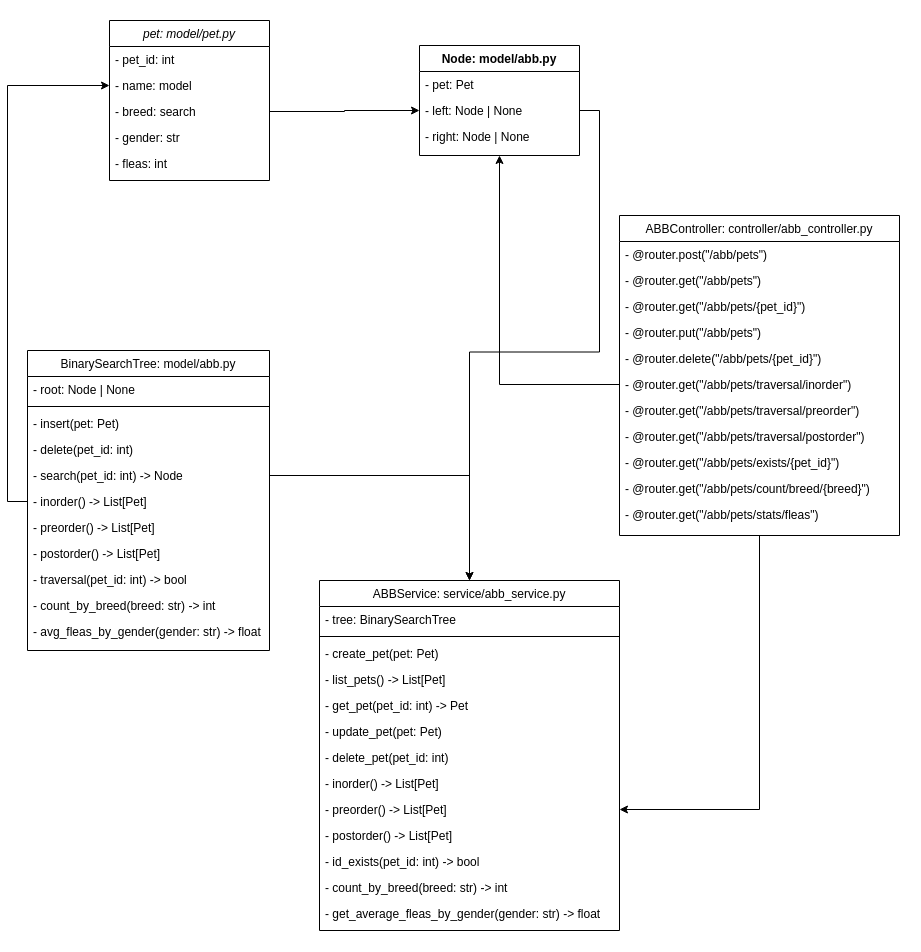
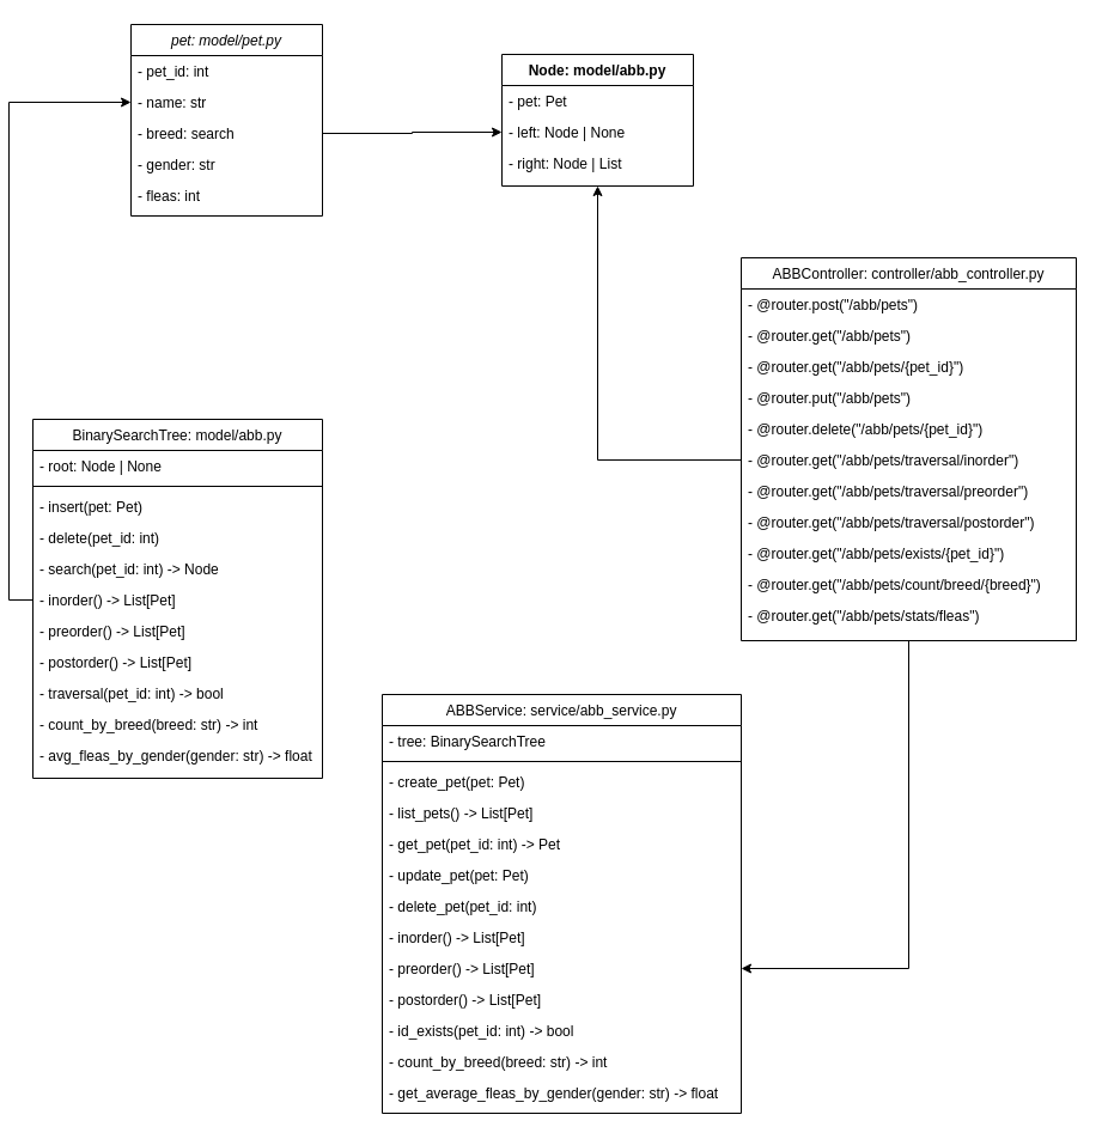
  <mxCell id="0" />
  <mxCell id="1" parent="0" />
  <mxCell id="2" value="pet: model/pet.py" style="swimlane;fontStyle=2;align=center;verticalAlign=top;childLayout=stackLayout;horizontal=1;startSize=26;horizontalStack=0;resizeParent=1;resizeLast=0;collapsible=1;marginBottom=0;rounded=0;shadow=0;strokeWidth=1;" parent="1" vertex="1"><mxGeometry x="102" y="20" width="160" height="160" as="geometry"><mxRectangle x="230" y="140" width="160" height="26" as="alternateBounds" /></mxGeometry></mxCell>
  <mxCell id="3" value="- pet_id: int" style="text;align=left;verticalAlign=top;spacingLeft=4;spacingRight=4;overflow=hidden;rotatable=0;points=[[0,0.5],[1,0.5]];portConstraint=eastwest;" parent="2" vertex="1"><mxGeometry y="26" width="160" height="26" as="geometry" /></mxCell>
- <mxCell id="4" value="- name: model&#10;&#10;&#10;&#10;" style="text;align=left;verticalAlign=top;spacingLeft=4;spacingRight=4;overflow=hidden;rotatable=0;points=[[0,0.5],[1,0.5]];portConstraint=eastwest;rounded=0;shadow=0;html=0;" parent="2" vertex="1"><mxGeometry y="52" width="160" height="26" as="geometry" /></mxCell>
+ <mxCell id="4" value="- name: str&#10;&#10;&#10;&#10;" style="text;align=left;verticalAlign=top;spacingLeft=4;spacingRight=4;overflow=hidden;rotatable=0;points=[[0,0.5],[1,0.5]];portConstraint=eastwest;rounded=0;shadow=0;html=0;" parent="2" vertex="1"><mxGeometry y="52" width="160" height="26" as="geometry" /></mxCell>
  <mxCell id="5" value="- breed: search&#10;&#10;&#10;&#10;" style="text;align=left;verticalAlign=top;spacingLeft=4;spacingRight=4;overflow=hidden;rotatable=0;points=[[0,0.5],[1,0.5]];portConstraint=eastwest;rounded=0;shadow=0;html=0;" parent="2" vertex="1"><mxGeometry y="78" width="160" height="26" as="geometry" /></mxCell>
  <mxCell id="6" value="- gender: str&#10;&#10;&#10;&#10;&#10;&#10;&#10;&#10;" style="text;align=left;verticalAlign=top;spacingLeft=4;spacingRight=4;overflow=hidden;rotatable=0;points=[[0,0.5],[1,0.5]];portConstraint=eastwest;rounded=0;shadow=0;html=0;" vertex="1" parent="2"><mxGeometry y="104" width="160" height="26" as="geometry" /></mxCell>
  <mxCell id="7" value="- fleas: int&#10;&#10;&#10;&#10;" style="text;align=left;verticalAlign=top;spacingLeft=4;spacingRight=4;overflow=hidden;rotatable=0;points=[[0,0.5],[1,0.5]];portConstraint=eastwest;rounded=0;shadow=0;html=0;" vertex="1" parent="2"><mxGeometry y="130" width="160" height="30" as="geometry" /></mxCell>
  <mxCell id="8" value="Node: model/abb.py" style="swimlane;fontStyle=1;align=center;verticalAlign=top;childLayout=stackLayout;horizontal=1;startSize=26;horizontalStack=0;resizeParent=1;resizeLast=0;collapsible=1;marginBottom=0;rounded=0;shadow=0;strokeWidth=1;" parent="1" vertex="1"><mxGeometry x="412" y="45" width="160" height="110" as="geometry"><mxRectangle x="340" y="380" width="170" height="26" as="alternateBounds" /></mxGeometry></mxCell>
  <mxCell id="9" value="- pet: Pet" style="text;align=left;verticalAlign=top;spacingLeft=4;spacingRight=4;overflow=hidden;rotatable=0;points=[[0,0.5],[1,0.5]];portConstraint=eastwest;" parent="8" vertex="1"><mxGeometry y="26" width="160" height="26" as="geometry" /></mxCell>
  <mxCell id="10" value="- left: Node | None" style="text;align=left;verticalAlign=top;spacingLeft=4;spacingRight=4;overflow=hidden;rotatable=0;points=[[0,0.5],[1,0.5]];portConstraint=eastwest;" vertex="1" parent="8"><mxGeometry y="52" width="160" height="26" as="geometry" /></mxCell>
- <mxCell id="11" value="- right: Node | None&#10;&#10;&#10;&#10;" style="text;align=left;verticalAlign=top;spacingLeft=4;spacingRight=4;overflow=hidden;rotatable=0;points=[[0,0.5],[1,0.5]];portConstraint=eastwest;" vertex="1" parent="8"><mxGeometry y="78" width="160" height="26" as="geometry" /></mxCell>
+ <mxCell id="11" value="- right: Node | List&#10;&#10;&#10;&#10;" style="text;align=left;verticalAlign=top;spacingLeft=4;spacingRight=4;overflow=hidden;rotatable=0;points=[[0,0.5],[1,0.5]];portConstraint=eastwest;" vertex="1" parent="8"><mxGeometry y="78" width="160" height="26" as="geometry" /></mxCell>
  <mxCell id="12" value="BinarySearchTree: model/abb.py&#10;" style="swimlane;fontStyle=0;align=center;verticalAlign=top;childLayout=stackLayout;horizontal=1;startSize=26;horizontalStack=0;resizeParent=1;resizeLast=0;collapsible=1;marginBottom=0;rounded=0;shadow=0;strokeWidth=1;" parent="1" vertex="1"><mxGeometry x="20" y="350" width="242" height="300" as="geometry"><mxRectangle x="550" y="140" width="160" height="26" as="alternateBounds" /></mxGeometry></mxCell>
  <mxCell id="13" value="- root: Node | None" style="text;align=left;verticalAlign=top;spacingLeft=4;spacingRight=4;overflow=hidden;rotatable=0;points=[[0,0.5],[1,0.5]];portConstraint=eastwest;" parent="12" vertex="1"><mxGeometry y="26" width="242" height="26" as="geometry" /></mxCell>
  <mxCell id="14" value="" style="line;html=1;strokeWidth=1;align=left;verticalAlign=middle;spacingTop=-1;spacingLeft=3;spacingRight=3;rotatable=0;labelPosition=right;points=[];portConstraint=eastwest;" parent="12" vertex="1"><mxGeometry y="52" width="242" height="8" as="geometry" /></mxCell>
  <mxCell id="15" value="- insert(pet: Pet)&#10;&#10;&#10;&#10;" style="text;align=left;verticalAlign=top;spacingLeft=4;spacingRight=4;overflow=hidden;rotatable=0;points=[[0,0.5],[1,0.5]];portConstraint=eastwest;" parent="12" vertex="1"><mxGeometry y="60" width="242" height="26" as="geometry" /></mxCell>
  <mxCell id="16" value="- delete(pet_id: int)" style="text;align=left;verticalAlign=top;spacingLeft=4;spacingRight=4;overflow=hidden;rotatable=0;points=[[0,0.5],[1,0.5]];portConstraint=eastwest;" parent="12" vertex="1"><mxGeometry y="86" width="242" height="26" as="geometry" /></mxCell>
  <mxCell id="17" value="- search(pet_id: int) -&gt; Node" style="text;align=left;verticalAlign=top;spacingLeft=4;spacingRight=4;overflow=hidden;rotatable=0;points=[[0,0.5],[1,0.5]];portConstraint=eastwest;" vertex="1" parent="12"><mxGeometry y="112" width="242" height="26" as="geometry" /></mxCell>
  <mxCell id="18" value="- inorder() -&gt; List[Pet]&#10;&#10;&#10;&#10;" style="text;align=left;verticalAlign=top;spacingLeft=4;spacingRight=4;overflow=hidden;rotatable=0;points=[[0,0.5],[1,0.5]];portConstraint=eastwest;" vertex="1" parent="12"><mxGeometry y="138" width="242" height="26" as="geometry" /></mxCell>
  <mxCell id="19" value="- preorder() -&gt; List[Pet]&#10;&#10;&#10;&#10;" style="text;align=left;verticalAlign=top;spacingLeft=4;spacingRight=4;overflow=hidden;rotatable=0;points=[[0,0.5],[1,0.5]];portConstraint=eastwest;" vertex="1" parent="12"><mxGeometry y="164" width="242" height="26" as="geometry" /></mxCell>
  <mxCell id="20" value="- postorder() -&gt; List[Pet]" style="text;align=left;verticalAlign=top;spacingLeft=4;spacingRight=4;overflow=hidden;rotatable=0;points=[[0,0.5],[1,0.5]];portConstraint=eastwest;" vertex="1" parent="12"><mxGeometry y="190" width="242" height="26" as="geometry" /></mxCell>
  <mxCell id="21" value="- traversal(pet_id: int) -&gt; bool" style="text;align=left;verticalAlign=top;spacingLeft=4;spacingRight=4;overflow=hidden;rotatable=0;points=[[0,0.5],[1,0.5]];portConstraint=eastwest;" vertex="1" parent="12"><mxGeometry y="216" width="242" height="26" as="geometry" /></mxCell>
  <mxCell id="22" value="- count_by_breed(breed: str) -&gt; int&#10;&#10;&#10;&#10;" style="text;align=left;verticalAlign=top;spacingLeft=4;spacingRight=4;overflow=hidden;rotatable=0;points=[[0,0.5],[1,0.5]];portConstraint=eastwest;" vertex="1" parent="12"><mxGeometry y="242" width="242" height="26" as="geometry" /></mxCell>
  <mxCell id="23" value="- avg_fleas_by_gender(gender: str) -&gt; float&#10;&#10;&#10;&#10;" style="text;align=left;verticalAlign=top;spacingLeft=4;spacingRight=4;overflow=hidden;rotatable=0;points=[[0,0.5],[1,0.5]];portConstraint=eastwest;" vertex="1" parent="12"><mxGeometry y="268" width="242" height="26" as="geometry" /></mxCell>
  <mxCell id="24" value="ABBService: service/abb_service.py" style="swimlane;fontStyle=0;align=center;verticalAlign=top;childLayout=stackLayout;horizontal=1;startSize=26;horizontalStack=0;resizeParent=1;resizeLast=0;collapsible=1;marginBottom=0;rounded=0;shadow=0;strokeWidth=1;" vertex="1" parent="1"><mxGeometry x="312" y="580" width="300" height="350" as="geometry"><mxRectangle x="550" y="140" width="160" height="26" as="alternateBounds" /></mxGeometry></mxCell>
  <mxCell id="25" value="- tree: BinarySearchTree&#10;&#10;&#10;&#10;&#10;&#10;" style="text;align=left;verticalAlign=top;spacingLeft=4;spacingRight=4;overflow=hidden;rotatable=0;points=[[0,0.5],[1,0.5]];portConstraint=eastwest;" vertex="1" parent="24"><mxGeometry y="26" width="300" height="26" as="geometry" /></mxCell>
  <mxCell id="26" value="" style="line;html=1;strokeWidth=1;align=left;verticalAlign=middle;spacingTop=-1;spacingLeft=3;spacingRight=3;rotatable=0;labelPosition=right;points=[];portConstraint=eastwest;" vertex="1" parent="24"><mxGeometry y="52" width="300" height="8" as="geometry" /></mxCell>
  <mxCell id="27" value="- create_pet(pet: Pet)&#10;&#10;&#10;&#10;" style="text;align=left;verticalAlign=top;spacingLeft=4;spacingRight=4;overflow=hidden;rotatable=0;points=[[0,0.5],[1,0.5]];portConstraint=eastwest;" vertex="1" parent="24"><mxGeometry y="60" width="300" height="26" as="geometry" /></mxCell>
  <mxCell id="28" value="- list_pets() -&gt; List[Pet]" style="text;align=left;verticalAlign=top;spacingLeft=4;spacingRight=4;overflow=hidden;rotatable=0;points=[[0,0.5],[1,0.5]];portConstraint=eastwest;" vertex="1" parent="24"><mxGeometry y="86" width="300" height="26" as="geometry" /></mxCell>
  <mxCell id="29" value="- get_pet(pet_id: int) -&gt; Pet" style="text;align=left;verticalAlign=top;spacingLeft=4;spacingRight=4;overflow=hidden;rotatable=0;points=[[0,0.5],[1,0.5]];portConstraint=eastwest;" vertex="1" parent="24"><mxGeometry y="112" width="300" height="26" as="geometry" /></mxCell>
  <mxCell id="30" value="- update_pet(pet: Pet)" style="text;align=left;verticalAlign=top;spacingLeft=4;spacingRight=4;overflow=hidden;rotatable=0;points=[[0,0.5],[1,0.5]];portConstraint=eastwest;" vertex="1" parent="24"><mxGeometry y="138" width="300" height="26" as="geometry" /></mxCell>
  <mxCell id="31" value="- delete_pet(pet_id: int)" style="text;align=left;verticalAlign=top;spacingLeft=4;spacingRight=4;overflow=hidden;rotatable=0;points=[[0,0.5],[1,0.5]];portConstraint=eastwest;" vertex="1" parent="24"><mxGeometry y="164" width="300" height="26" as="geometry" /></mxCell>
  <mxCell id="32" value="- inorder() -&gt; List[Pet]" style="text;align=left;verticalAlign=top;spacingLeft=4;spacingRight=4;overflow=hidden;rotatable=0;points=[[0,0.5],[1,0.5]];portConstraint=eastwest;" vertex="1" parent="24"><mxGeometry y="190" width="300" height="26" as="geometry" /></mxCell>
  <mxCell id="33" value="- preorder() -&gt; List[Pet]" style="text;align=left;verticalAlign=top;spacingLeft=4;spacingRight=4;overflow=hidden;rotatable=0;points=[[0,0.5],[1,0.5]];portConstraint=eastwest;" vertex="1" parent="24"><mxGeometry y="216" width="300" height="26" as="geometry" /></mxCell>
  <mxCell id="34" value="- postorder() -&gt; List[Pet]&#10;&#10;&#10;&#10;" style="text;align=left;verticalAlign=top;spacingLeft=4;spacingRight=4;overflow=hidden;rotatable=0;points=[[0,0.5],[1,0.5]];portConstraint=eastwest;" vertex="1" parent="24"><mxGeometry y="242" width="300" height="26" as="geometry" /></mxCell>
  <mxCell id="35" value="- id_exists(pet_id: int) -&gt; bool&#10;&#10;&#10;&#10;" style="text;align=left;verticalAlign=top;spacingLeft=4;spacingRight=4;overflow=hidden;rotatable=0;points=[[0,0.5],[1,0.5]];portConstraint=eastwest;" vertex="1" parent="24"><mxGeometry y="268" width="300" height="26" as="geometry" /></mxCell>
  <mxCell id="36" value="- count_by_breed(breed: str) -&gt; int" style="text;align=left;verticalAlign=top;spacingLeft=4;spacingRight=4;overflow=hidden;rotatable=0;points=[[0,0.5],[1,0.5]];portConstraint=eastwest;" vertex="1" parent="24"><mxGeometry y="294" width="300" height="26" as="geometry" /></mxCell>
  <mxCell id="37" value="- get_average_fleas_by_gender(gender: str) -&gt; float&#10;&#10;&#10;&#10;" style="text;align=left;verticalAlign=top;spacingLeft=4;spacingRight=4;overflow=hidden;rotatable=0;points=[[0,0.5],[1,0.5]];portConstraint=eastwest;" vertex="1" parent="24"><mxGeometry y="320" width="300" height="26" as="geometry" /></mxCell>
  <mxCell id="38" style="edgeStyle=orthogonalEdgeStyle;rounded=0;orthogonalLoop=1;jettySize=auto;html=1;exitX=0.5;exitY=1;exitDx=0;exitDy=0;entryX=1;entryY=0.5;entryDx=0;entryDy=0;labelBackgroundColor=light-dark(#FFFFFF,#FFFFFF);" edge="1" parent="1" source="39" target="33"><mxGeometry relative="1" as="geometry" /></mxCell>
  <mxCell id="39" value="ABBController: controller/abb_controller.py" style="swimlane;fontStyle=0;align=center;verticalAlign=top;childLayout=stackLayout;horizontal=1;startSize=26;horizontalStack=0;resizeParent=1;resizeLast=0;collapsible=1;marginBottom=0;rounded=0;shadow=0;strokeWidth=1;" vertex="1" parent="1"><mxGeometry x="612" y="215" width="280" height="320" as="geometry"><mxRectangle x="550" y="140" width="160" height="26" as="alternateBounds" /></mxGeometry></mxCell>
  <mxCell id="40" value="- @router.post(&quot;/abb/pets&quot;)&#10;" style="text;align=left;verticalAlign=top;spacingLeft=4;spacingRight=4;overflow=hidden;rotatable=0;points=[[0,0.5],[1,0.5]];portConstraint=eastwest;" vertex="1" parent="39"><mxGeometry y="26" width="280" height="26" as="geometry" /></mxCell>
  <mxCell id="41" value="- @router.get(&quot;/abb/pets&quot;)" style="text;align=left;verticalAlign=top;spacingLeft=4;spacingRight=4;overflow=hidden;rotatable=0;points=[[0,0.5],[1,0.5]];portConstraint=eastwest;" vertex="1" parent="39"><mxGeometry y="52" width="280" height="26" as="geometry" /></mxCell>
  <mxCell id="42" value="- @router.get(&quot;/abb/pets/{pet_id}&quot;)" style="text;align=left;verticalAlign=top;spacingLeft=4;spacingRight=4;overflow=hidden;rotatable=0;points=[[0,0.5],[1,0.5]];portConstraint=eastwest;" vertex="1" parent="39"><mxGeometry y="78" width="280" height="26" as="geometry" /></mxCell>
  <mxCell id="43" value="- @router.put(&quot;/abb/pets&quot;)" style="text;align=left;verticalAlign=top;spacingLeft=4;spacingRight=4;overflow=hidden;rotatable=0;points=[[0,0.5],[1,0.5]];portConstraint=eastwest;" vertex="1" parent="39"><mxGeometry y="104" width="280" height="26" as="geometry" /></mxCell>
  <mxCell id="44" value="- @router.delete(&quot;/abb/pets/{pet_id}&quot;)" style="text;align=left;verticalAlign=top;spacingLeft=4;spacingRight=4;overflow=hidden;rotatable=0;points=[[0,0.5],[1,0.5]];portConstraint=eastwest;" vertex="1" parent="39"><mxGeometry y="130" width="280" height="26" as="geometry" /></mxCell>
  <mxCell id="45" value="- @router.get(&quot;/abb/pets/traversal/inorder&quot;)" style="text;align=left;verticalAlign=top;spacingLeft=4;spacingRight=4;overflow=hidden;rotatable=0;points=[[0,0.5],[1,0.5]];portConstraint=eastwest;" vertex="1" parent="39"><mxGeometry y="156" width="280" height="26" as="geometry" /></mxCell>
  <mxCell id="46" value="- @router.get(&quot;/abb/pets/traversal/preorder&quot;)" style="text;align=left;verticalAlign=top;spacingLeft=4;spacingRight=4;overflow=hidden;rotatable=0;points=[[0,0.5],[1,0.5]];portConstraint=eastwest;" vertex="1" parent="39"><mxGeometry y="182" width="280" height="26" as="geometry" /></mxCell>
  <mxCell id="47" value="- @router.get(&quot;/abb/pets/traversal/postorder&quot;)&#10;" style="text;align=left;verticalAlign=top;spacingLeft=4;spacingRight=4;overflow=hidden;rotatable=0;points=[[0,0.5],[1,0.5]];portConstraint=eastwest;" vertex="1" parent="39"><mxGeometry y="208" width="280" height="26" as="geometry" /></mxCell>
  <mxCell id="48" value="- @router.get(&quot;/abb/pets/exists/{pet_id}&quot;)&#10;" style="text;align=left;verticalAlign=top;spacingLeft=4;spacingRight=4;overflow=hidden;rotatable=0;points=[[0,0.5],[1,0.5]];portConstraint=eastwest;" vertex="1" parent="39"><mxGeometry y="234" width="280" height="26" as="geometry" /></mxCell>
  <mxCell id="49" value="- @router.get(&quot;/abb/pets/count/breed/{breed}&quot;)" style="text;align=left;verticalAlign=top;spacingLeft=4;spacingRight=4;overflow=hidden;rotatable=0;points=[[0,0.5],[1,0.5]];portConstraint=eastwest;" vertex="1" parent="39"><mxGeometry y="260" width="280" height="26" as="geometry" /></mxCell>
  <mxCell id="50" value="- @router.get(&quot;/abb/pets/stats/fleas&quot;)&#10;" style="text;align=left;verticalAlign=top;spacingLeft=4;spacingRight=4;overflow=hidden;rotatable=0;points=[[0,0.5],[1,0.5]];portConstraint=eastwest;" vertex="1" parent="39"><mxGeometry y="286" width="280" height="26" as="geometry" /></mxCell>
  <mxCell id="51" style="edgeStyle=orthogonalEdgeStyle;rounded=0;orthogonalLoop=1;jettySize=auto;html=1;exitX=1;exitY=0.5;exitDx=0;exitDy=0;entryX=0;entryY=0.5;entryDx=0;entryDy=0;" edge="1" parent="1" source="5" target="10"><mxGeometry relative="1" as="geometry" /></mxCell>
  <mxCell id="52" style="edgeStyle=orthogonalEdgeStyle;rounded=0;orthogonalLoop=1;jettySize=auto;html=1;exitX=0;exitY=0.5;exitDx=0;exitDy=0;entryX=0.5;entryY=1;entryDx=0;entryDy=0;" edge="1" parent="1" source="45" target="8"><mxGeometry relative="1" as="geometry" /></mxCell>
- <mxCell id="53" style="edgeStyle=orthogonalEdgeStyle;rounded=0;orthogonalLoop=1;jettySize=auto;html=1;exitX=1;exitY=0.5;exitDx=0;exitDy=0;entryX=0.5;entryY=0;entryDx=0;entryDy=0;" edge="1" parent="1" source="17" target="24"><mxGeometry relative="1" as="geometry" /></mxCell>
  <mxCell id="54" style="edgeStyle=orthogonalEdgeStyle;rounded=0;orthogonalLoop=1;jettySize=auto;html=1;exitX=0;exitY=0.5;exitDx=0;exitDy=0;entryX=0;entryY=0.5;entryDx=0;entryDy=0;" edge="1" parent="1" source="18" target="4"><mxGeometry relative="1" as="geometry" /></mxCell>
- <mxCell id="55" style="edgeStyle=orthogonalEdgeStyle;rounded=0;orthogonalLoop=1;jettySize=auto;html=1;exitX=1;exitY=0.5;exitDx=0;exitDy=0;entryX=0.5;entryY=0;entryDx=0;entryDy=0;" edge="1" parent="1" source="10" target="24"><mxGeometry relative="1" as="geometry" /></mxCell>
